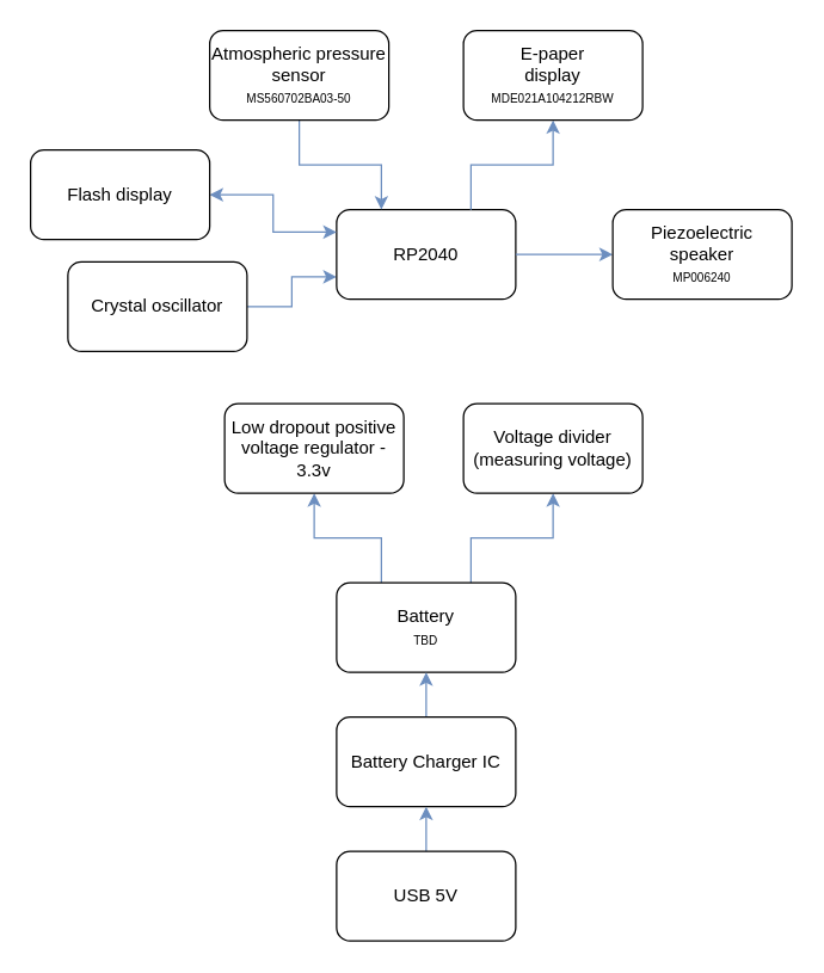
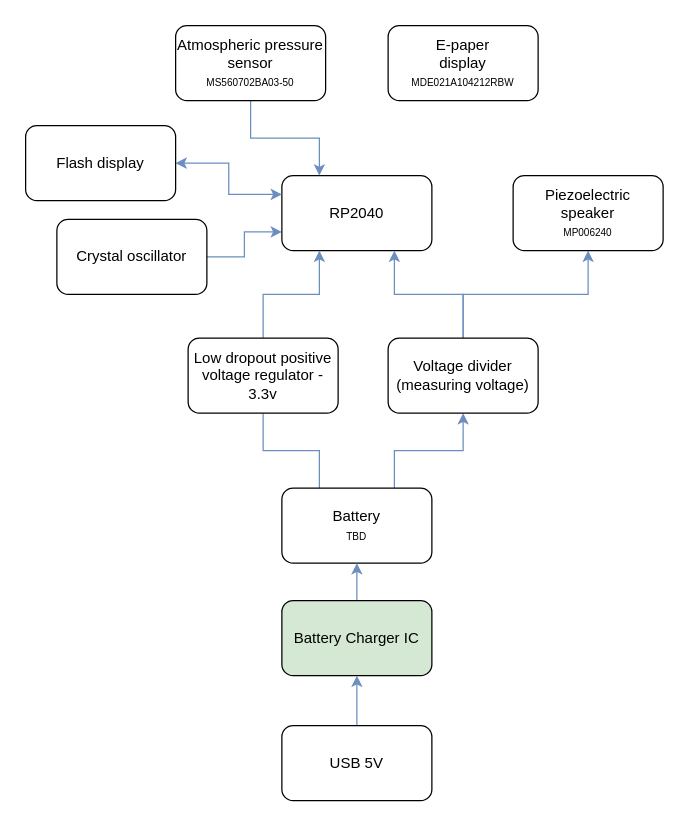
  <mxCell id="0" />
  <mxCell id="1" parent="0" />
  <mxCell id="2" style="edgeStyle=orthogonalEdgeStyle;rounded=0;orthogonalLoop=1;jettySize=auto;html=1;exitX=0;exitY=0.75;exitDx=0;exitDy=0;entryX=1;entryY=0.5;entryDx=0;entryDy=0;fontSize=12;startArrow=classic;startFill=1;endArrow=none;endFill=0;fillColor=#dae8fc;strokeColor=#6c8ebf;" parent="1" source="3" target="23" edge="1"><mxGeometry relative="1" as="geometry" /></mxCell>
  <mxCell id="3" value="RP2040" style="rounded=1;whiteSpace=wrap;html=1;" parent="1" vertex="1"><mxGeometry x="225" y="140" width="120" height="60" as="geometry" /></mxCell>
- <mxCell id="4" value="" style="edgeStyle=orthogonalEdgeStyle;rounded=0;orthogonalLoop=1;jettySize=auto;html=1;fontSize=8;startArrow=classic;startFill=1;endArrow=none;endFill=0;entryX=0.75;entryY=0;entryDx=0;entryDy=0;fillColor=#dae8fc;strokeColor=#6c8ebf;" parent="1" source="5" target="3" edge="1"><mxGeometry relative="1" as="geometry" /></mxCell>
  <mxCell id="5" value="&lt;font&gt;E-paper&lt;br&gt;display&lt;br&gt;&lt;span style=&quot;margin: 0px ; padding: 0px ; border: 0px ; outline: 0px ; vertical-align: baseline ; background: rgb(255 , 255 , 255) ; zoom: 1 ; font-family: &amp;#34;arial&amp;#34; , &amp;#34;helvetica&amp;#34; , sans-serif&quot;&gt;&lt;font style=&quot;font-size: 8px&quot;&gt;MDE021A104212RBW&lt;/font&gt;&lt;/span&gt;&lt;br&gt;&lt;/font&gt;" style="rounded=1;whiteSpace=wrap;html=1;" parent="1" vertex="1"><mxGeometry x="310" y="20" width="120" height="60" as="geometry" /></mxCell>
- <mxCell id="6" value="" style="edgeStyle=orthogonalEdgeStyle;rounded=0;orthogonalLoop=1;jettySize=auto;html=1;exitX=0.25;exitY=0;exitDx=0;exitDy=0;fillColor=#dae8fc;strokeColor=#6c8ebf;" parent="1" source="8" target="16" edge="1"><mxGeometry relative="1" as="geometry" /></mxCell>
+ <mxCell id="6" value="" style="edgeStyle=orthogonalEdgeStyle;rounded=0;orthogonalLoop=1;jettySize=auto;html=1;exitX=0.25;exitY=0;exitDx=0;exitDy=0;fillColor=#dae8fc;strokeColor=#6c8ebf;endArrow=none;" parent="1" source="8" target="16" edge="1"><mxGeometry relative="1" as="geometry" /></mxCell>
  <mxCell id="7" style="edgeStyle=orthogonalEdgeStyle;rounded=0;orthogonalLoop=1;jettySize=auto;html=1;exitX=0.75;exitY=0;exitDx=0;exitDy=0;entryX=0.5;entryY=1;entryDx=0;entryDy=0;fontSize=12;startArrow=none;startFill=0;endArrow=classic;endFill=1;fillColor=#dae8fc;strokeColor=#6c8ebf;" parent="1" source="8" target="20" edge="1"><mxGeometry relative="1" as="geometry" /></mxCell>
  <mxCell id="8" value="Battery&lt;br style=&quot;font-size: 11px&quot;&gt;&lt;font style=&quot;font-size: 8px&quot;&gt;TBD&lt;/font&gt;" style="rounded=1;whiteSpace=wrap;html=1;" parent="1" vertex="1"><mxGeometry x="225" y="390" width="120" height="60" as="geometry" /></mxCell>
- <mxCell id="9" value="" style="edgeStyle=orthogonalEdgeStyle;rounded=0;orthogonalLoop=1;jettySize=auto;html=1;fontSize=8;startArrow=classic;startFill=1;endArrow=none;endFill=0;fillColor=#dae8fc;strokeColor=#6c8ebf;" parent="1" source="10" target="3" edge="1"><mxGeometry relative="1" as="geometry" /></mxCell>
+ <mxCell id="9" value="" style="edgeStyle=orthogonalEdgeStyle;rounded=0;orthogonalLoop=1;jettySize=auto;html=1;fontSize=8;startArrow=classic;startFill=1;endArrow=none;endFill=0;fillColor=#dae8fc;strokeColor=#6c8ebf;" parent="1" source="10" target="20" edge="1"><mxGeometry relative="1" as="geometry" /></mxCell>
  <mxCell id="10" value="Piezoelectric&lt;br&gt;speaker&lt;br&gt;&lt;font style=&quot;font-size: 8px&quot;&gt;MP006240&lt;/font&gt;" style="rounded=1;whiteSpace=wrap;html=1;" parent="1" vertex="1"><mxGeometry x="410" y="140" width="120" height="60" as="geometry" /></mxCell>
  <mxCell id="11" value="" style="edgeStyle=orthogonalEdgeStyle;rounded=0;orthogonalLoop=1;jettySize=auto;html=1;fontSize=8;exitX=0.5;exitY=1;exitDx=0;exitDy=0;entryX=0.25;entryY=0;entryDx=0;entryDy=0;fillColor=#dae8fc;strokeColor=#6c8ebf;" parent="1" source="12" target="3" edge="1"><mxGeometry relative="1" as="geometry" /></mxCell>
  <mxCell id="12" value="Atmospheric pressure&lt;br&gt;sensor&lt;br&gt;&lt;font style=&quot;font-size: 8px&quot;&gt;MS560702BA03-50&lt;/font&gt;" style="rounded=1;whiteSpace=wrap;html=1;" parent="1" vertex="1"><mxGeometry x="140" y="20" width="120" height="60" as="geometry" /></mxCell>
  <mxCell id="13" value="" style="edgeStyle=orthogonalEdgeStyle;rounded=0;orthogonalLoop=1;jettySize=auto;html=1;fillColor=#dae8fc;strokeColor=#6c8ebf;" parent="1" source="14" target="8" edge="1"><mxGeometry relative="1" as="geometry" /></mxCell>
- <mxCell id="14" value="Battery Charger IC" style="rounded=1;whiteSpace=wrap;html=1;" parent="1" vertex="1"><mxGeometry x="225" y="480" width="120" height="60" as="geometry" /></mxCell>
+ <mxCell id="14" value="Battery Charger IC" style="rounded=1;whiteSpace=wrap;html=1;fillColor=#d5e8d4;" parent="1" vertex="1"><mxGeometry x="225" y="480" width="120" height="60" as="geometry" /></mxCell>
+ <mxCell id="15" value="" style="edgeStyle=orthogonalEdgeStyle;rounded=0;orthogonalLoop=1;jettySize=auto;html=1;entryX=0.25;entryY=1;entryDx=0;entryDy=0;fillColor=#dae8fc;strokeColor=#6c8ebf;" parent="1" source="16" target="3" edge="1"><mxGeometry relative="1" as="geometry" /></mxCell>
  <mxCell id="16" value="Low dropout positive voltage regulator - 3.3v" style="whiteSpace=wrap;html=1;rounded=1;" parent="1" vertex="1"><mxGeometry x="150" y="270" width="120" height="60" as="geometry" /></mxCell>
  <mxCell id="17" value="" style="edgeStyle=orthogonalEdgeStyle;rounded=0;orthogonalLoop=1;jettySize=auto;html=1;fontSize=12;startArrow=none;startFill=0;endArrow=classic;endFill=1;fillColor=#dae8fc;strokeColor=#6c8ebf;" parent="1" source="18" target="14" edge="1"><mxGeometry relative="1" as="geometry" /></mxCell>
- <mxCell id="18" value="&lt;font style=&quot;font-size: 12px&quot;&gt;USB 5V&lt;/font&gt;" style="rounded=1;whiteSpace=wrap;html=1;fontSize=8;" parent="1" vertex="1"><mxGeometry x="225" y="570" width="120" height="60" as="geometry" /></mxCell>
+ <mxCell id="18" value="&lt;font style=&quot;font-size: 12px&quot;&gt;USB 5V&lt;/font&gt;" style="rounded=1;whiteSpace=wrap;html=1;fontSize=8;" parent="1" vertex="1"><mxGeometry x="225" y="580" width="120" height="60" as="geometry" /></mxCell>
+ <mxCell id="19" style="edgeStyle=orthogonalEdgeStyle;rounded=0;orthogonalLoop=1;jettySize=auto;html=1;exitX=0.5;exitY=0;exitDx=0;exitDy=0;entryX=0.75;entryY=1;entryDx=0;entryDy=0;fontSize=12;startArrow=none;startFill=0;endArrow=classic;endFill=1;fillColor=#dae8fc;strokeColor=#6c8ebf;" parent="1" source="20" target="3" edge="1"><mxGeometry relative="1" as="geometry" /></mxCell>
  <mxCell id="20" value="Voltage divider (measuring voltage)" style="rounded=1;whiteSpace=wrap;html=1;fontSize=12;" parent="1" vertex="1"><mxGeometry x="310" y="270" width="120" height="60" as="geometry" /></mxCell>
  <mxCell id="21" value="" style="edgeStyle=orthogonalEdgeStyle;rounded=0;orthogonalLoop=1;jettySize=auto;html=1;fontSize=8;startArrow=classic;startFill=1;endArrow=classic;endFill=1;entryX=0;entryY=0.25;entryDx=0;entryDy=0;fillColor=#dae8fc;strokeColor=#6c8ebf;" parent="1" source="22" target="3" edge="1"><mxGeometry relative="1" as="geometry" /></mxCell>
  <mxCell id="22" value="&lt;font style=&quot;font-size: 12px&quot;&gt;Flash display&lt;/font&gt;" style="rounded=1;whiteSpace=wrap;html=1;fontSize=8;" parent="1" vertex="1"><mxGeometry x="20" y="100" width="120" height="60" as="geometry" /></mxCell>
  <mxCell id="23" value="Crystal oscillator" style="rounded=1;whiteSpace=wrap;html=1;fontSize=12;" parent="1" vertex="1"><mxGeometry x="45" y="175" width="120" height="60" as="geometry" /></mxCell>
